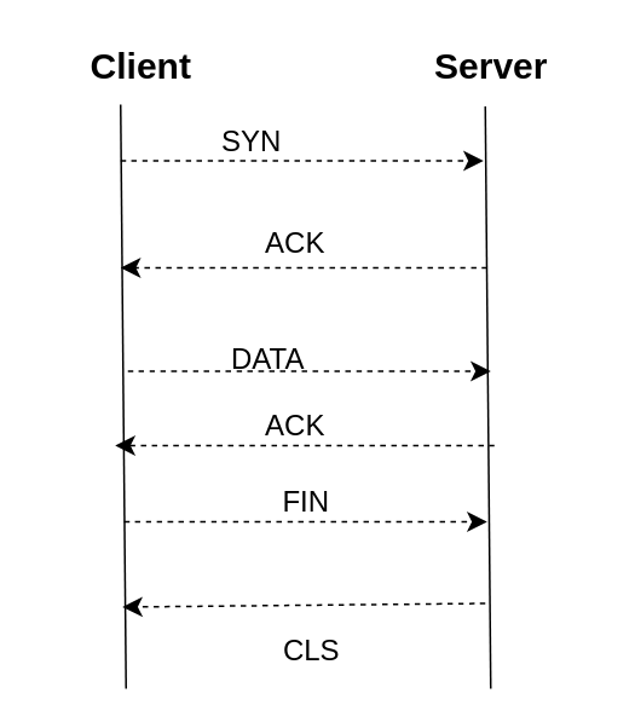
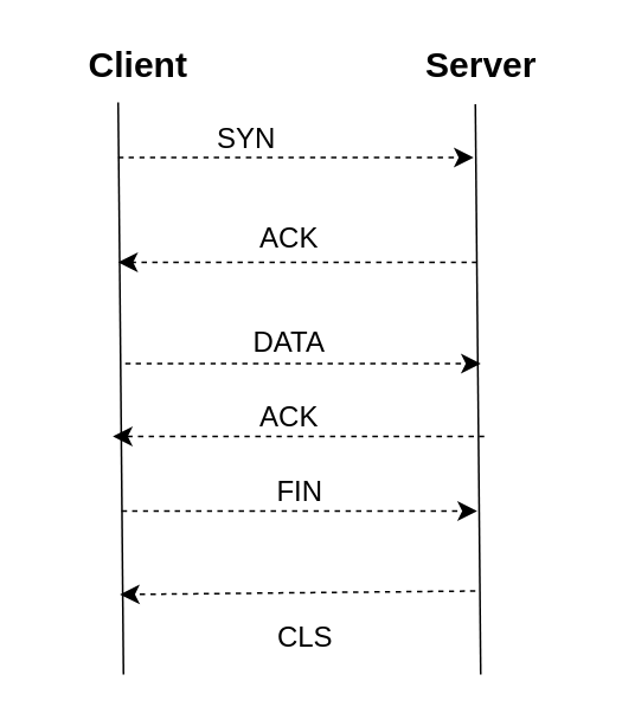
  <mxCell id="0" />
  <mxCell id="1" parent="0" />
  <mxCell id="2" value="&lt;b&gt;&lt;font style=&quot;font-size: 20px;&quot;&gt;Client&lt;/font&gt;&lt;/b&gt;" style="text;html=1;align=center;verticalAlign=middle;whiteSpace=wrap;rounded=0;fontSize=16;" vertex="1" parent="1"><mxGeometry x="20" y="20" width="115" height="30" as="geometry" /></mxCell>
  <mxCell id="3" value="" style="endArrow=none;html=1;rounded=0;fontSize=12;startSize=8;endSize=8;curved=1;" edge="1" parent="1"><mxGeometry width="50" height="50" relative="1" as="geometry"><mxPoint x="69" y="379" as="sourcePoint" /><mxPoint x="66" y="57" as="targetPoint" /></mxGeometry></mxCell>
  <mxCell id="4" value="&lt;b&gt;&lt;font style=&quot;font-size: 20px;&quot;&gt;Server&lt;/font&gt;&lt;/b&gt;" style="text;html=1;align=center;verticalAlign=middle;whiteSpace=wrap;rounded=0;fontSize=16;" vertex="1" parent="1"><mxGeometry x="213" y="20" width="115" height="30" as="geometry" /></mxCell>
  <mxCell id="5" value="" style="endArrow=none;html=1;rounded=0;fontSize=12;startSize=8;endSize=8;curved=1;" edge="1" parent="1"><mxGeometry width="50" height="50" relative="1" as="geometry"><mxPoint x="270" y="379" as="sourcePoint" /><mxPoint x="267" y="58" as="targetPoint" /></mxGeometry></mxCell>
  <mxCell id="6" value="" style="endArrow=classic;html=1;rounded=0;fontSize=12;startSize=8;endSize=8;curved=1;dashed=1;" edge="1" parent="1"><mxGeometry width="50" height="50" relative="1" as="geometry"><mxPoint x="66" y="88" as="sourcePoint" /><mxPoint x="266" y="88" as="targetPoint" /></mxGeometry></mxCell>
  <mxCell id="7" value="SYN" style="text;html=1;align=center;verticalAlign=middle;whiteSpace=wrap;rounded=0;fontSize=16;" vertex="1" parent="1"><mxGeometry x="88" y="62" width="101" height="30" as="geometry" /></mxCell>
  <mxCell id="8" value="" style="endArrow=classic;html=1;rounded=0;fontSize=12;startSize=8;endSize=8;curved=1;dashed=1;" edge="1" parent="1"><mxGeometry width="50" height="50" relative="1" as="geometry"><mxPoint x="268" y="147" as="sourcePoint" /><mxPoint x="66" y="147" as="targetPoint" /></mxGeometry></mxCell>
  <mxCell id="9" value="ACK" style="text;html=1;align=center;verticalAlign=middle;whiteSpace=wrap;rounded=0;fontSize=16;" vertex="1" parent="1"><mxGeometry x="86" y="118" width="153" height="30" as="geometry" /></mxCell>
- <mxCell id="10" value="DATA" style="text;html=1;align=center;verticalAlign=middle;whiteSpace=wrap;rounded=0;fontSize=16;" vertex="1" parent="1"><mxGeometry x="97" y="182" width="101" height="30" as="geometry" /></mxCell>
+ <mxCell id="10" value="DATA" style="text;html=1;align=center;verticalAlign=middle;whiteSpace=wrap;rounded=0;fontSize=16;" vertex="1" parent="1"><mxGeometry x="112" y="177" width="101" height="30" as="geometry" /></mxCell>
  <mxCell id="11" value="" style="endArrow=classic;html=1;rounded=0;fontSize=12;startSize=8;endSize=8;curved=1;dashed=1;" edge="1" parent="1"><mxGeometry width="50" height="50" relative="1" as="geometry"><mxPoint x="70" y="204" as="sourcePoint" /><mxPoint x="270" y="204" as="targetPoint" /></mxGeometry></mxCell>
  <mxCell id="12" value="ACK" style="text;html=1;align=center;verticalAlign=middle;whiteSpace=wrap;rounded=0;fontSize=16;" vertex="1" parent="1"><mxGeometry x="86" y="219" width="153" height="30" as="geometry" /></mxCell>
  <mxCell id="13" value="" style="endArrow=classic;html=1;rounded=0;fontSize=12;startSize=8;endSize=8;curved=1;dashed=1;" edge="1" parent="1"><mxGeometry width="50" height="50" relative="1" as="geometry"><mxPoint x="272" y="245" as="sourcePoint" /><mxPoint x="63" y="245" as="targetPoint" /></mxGeometry></mxCell>
  <mxCell id="14" value="" style="endArrow=classic;html=1;rounded=0;fontSize=12;startSize=8;endSize=8;curved=1;dashed=1;" edge="1" parent="1"><mxGeometry width="50" height="50" relative="1" as="geometry"><mxPoint x="68" y="287" as="sourcePoint" /><mxPoint x="268" y="287" as="targetPoint" /></mxGeometry></mxCell>
  <mxCell id="15" value="FIN" style="text;html=1;align=center;verticalAlign=middle;whiteSpace=wrap;rounded=0;fontSize=16;" vertex="1" parent="1"><mxGeometry x="118" y="261" width="101" height="30" as="geometry" /></mxCell>
  <mxCell id="16" value="" style="endArrow=classic;html=1;rounded=0;fontSize=12;startSize=8;endSize=8;curved=1;dashed=1;" edge="1" parent="1"><mxGeometry width="50" height="50" relative="1" as="geometry"><mxPoint x="267" y="332" as="sourcePoint" /><mxPoint x="67" y="334" as="targetPoint" /></mxGeometry></mxCell>
  <mxCell id="17" value="CLS" style="text;html=1;align=center;verticalAlign=middle;whiteSpace=wrap;rounded=0;fontSize=16;" vertex="1" parent="1"><mxGeometry x="121" y="343" width="101" height="30" as="geometry" /></mxCell>
